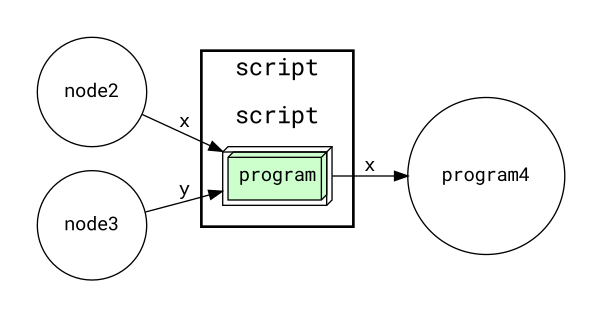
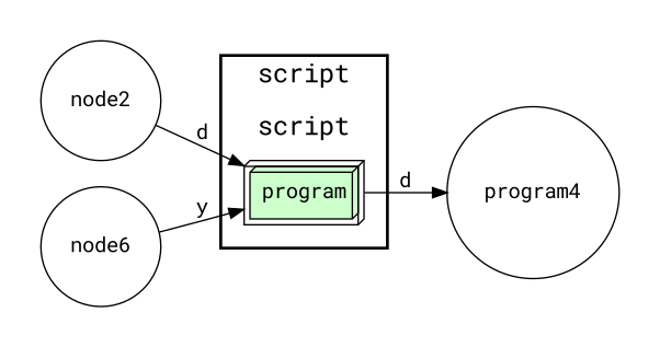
  digraph {
    fontname="Roboto Mono"
    rankdir=LR
    node [fillcolor="#FFFFFF" fontname="Roboto Mono" peripheries=1 shape=circle style=filled]
    edge [fontname="Roboto Mono"]
    node2 [width=0.2]
-   node3 [width=0.2]
+   node3 [width=0.2 label=node6]
    n3 [fillcolor="#CCFFCC" label=program peripheries=2 shape=box3d]
    n4 [label=program4 width=0.2]
    subgraph cluster_1 {
      color=white
      subgraph cluster_2 {
        color=white
        node2
        node3
      }
    }
    subgraph cluster_3 {
      fontsize=18
      label=script
      penwidth=2
      subgraph cluster_4 {
        color=white
        fontsize=18
        label=script
        penwidth=2
        n3
      }
    }
    subgraph cluster_5 {
      color=white
      subgraph cluster_6 {
        color=white
        n4
      }
    }
-   node2 -> n3 [label=x]
+   node2 -> n3 [label=d]
    node3 -> n3 [label=y]
-   n3 -> n4 [label=x]
+   n3 -> n4 [label=d]
  }
